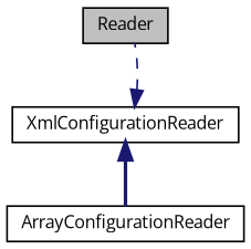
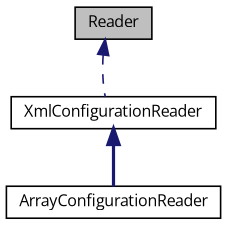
  digraph {
    fontname="Open Sans"
    node [color=black fillcolor=white fontname="Open Sans" fontsize=10 shape=record style=filled]
    edge [color=midnightblue dir=back fontname="Open Sans" fontsize=10 labelfontname=Helvetica labelfontsize=10]
    n1 [fillcolor=grey75 fontcolor=black height=0.2 label=Reader width=0.4]
    n2 [height=0.2 label=XmlConfigurationReader width=0.4]
    n3 [height=0.2 label=ArrayConfigurationReader width=0.4]
-   n2 -> n1 [style=dashed]
+   n1 -> n2 [style=dashed]
    n2 -> n3 [style=bold]
  }
